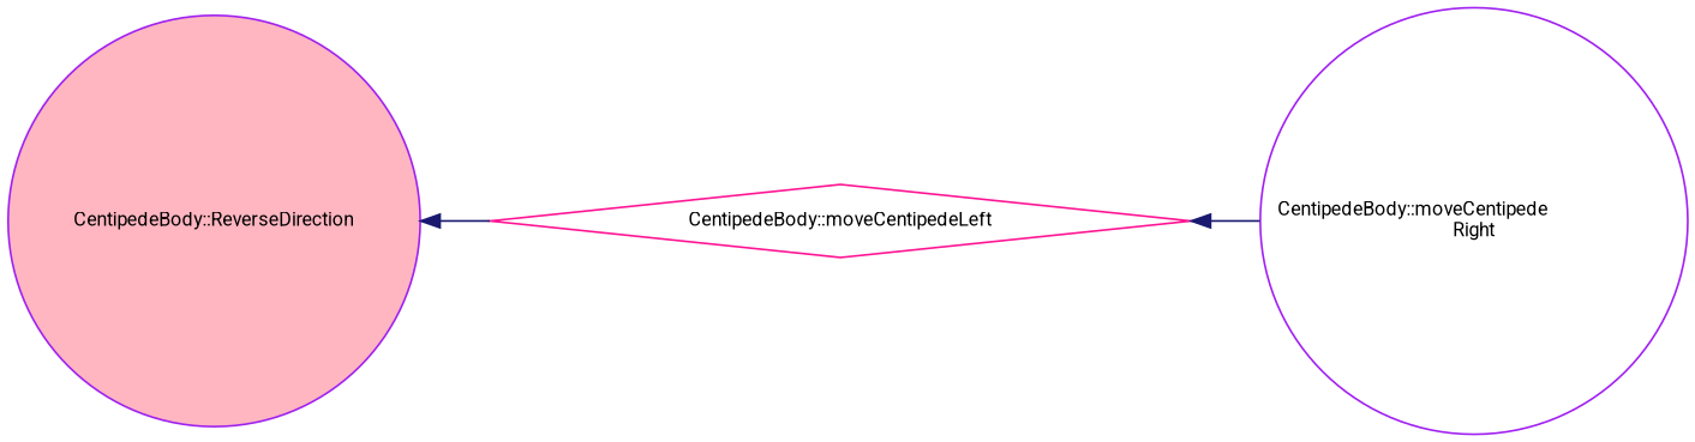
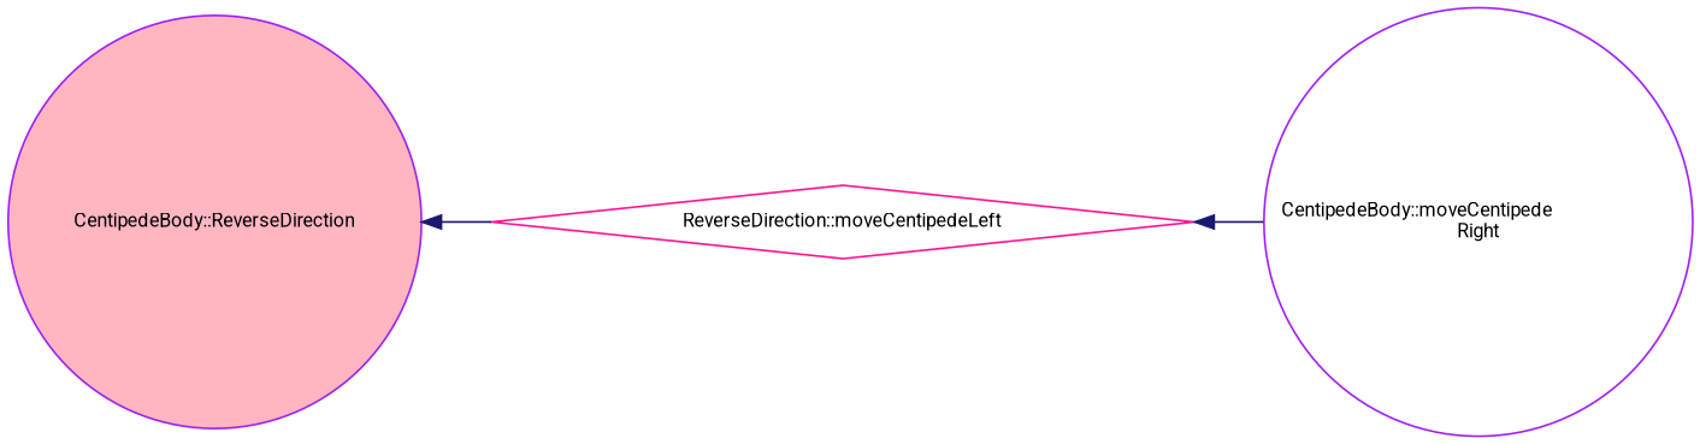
  digraph {
    fontname=Roboto
    rankdir=LR
    node [color=purple fillcolor=white fontname=Roboto fontsize=10 shape=circle style=filled]
    edge [color=midnightblue dir=back fontname=Roboto fontsize=10 labelfontname=Helvetica labelfontsize=10 style=solid]
    n1 [fillcolor=lightpink fontcolor=black height=0.2 label="CentipedeBody::ReverseDirection" width=0.4]
-   n2 [color=deeppink height=0.2 label="CentipedeBody::moveCentipedeLeft" shape=diamond width=0.4]
+   n2 [color=deeppink height=0.2 label="ReverseDirection::moveCentipedeLeft" shape=diamond width=0.4]
    n3 [height=0.2 label="CentipedeBody::moveCentipede\lRight" width=0.4]
    n1 -> n2
    n2 -> n3
  }
